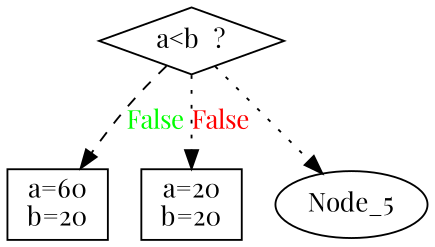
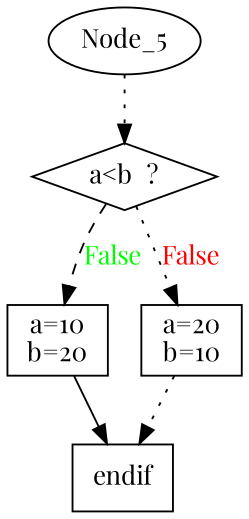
  digraph {
    fontname="Playfair Display"
    node [fontname="Playfair Display" shape=box]
    edge [fontname="Playfair Display" style=dotted]
    n1 [label="a<b  ?" shape=diamond]
-   n2 [label="a=60\nb=20"]
-   n3 [label="a=20\nb=20"]
+   n2 [label="a=10\nb=20"]
+   n3 [label="a=20\nb=10"]
+   n4 [label=endif]
    n5 [label=Node_5 shape=""]
    n1 -> n2 [fontcolor=GREEN label=False style=dashed]
    n1 -> n3 [fontcolor=RED label=False]
-   n1 -> n5
+   n2 -> n4 [style=solid]
+   n3 -> n4
+   n5 -> n1
  }
